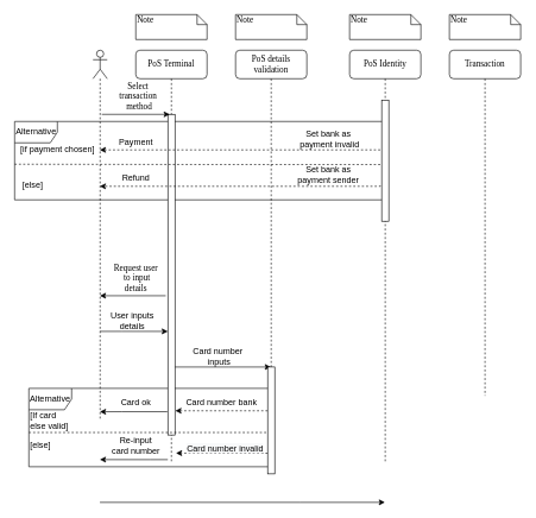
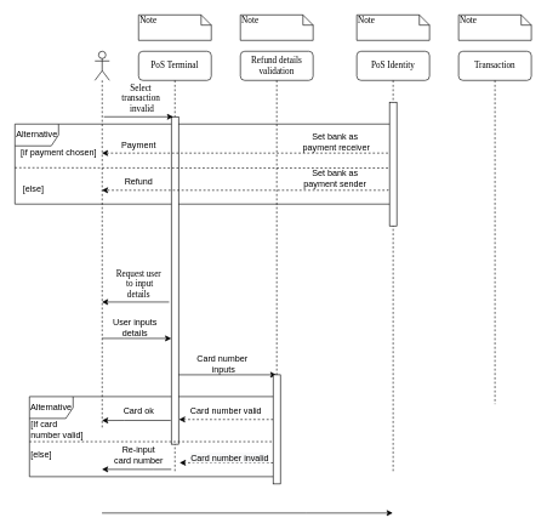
  <mxCell id="0" />
  <mxCell id="1" parent="0" />
  <mxCell id="2" value="Alternative" style="shape=umlFrame;whiteSpace=wrap;html=1;align=left;" vertex="1" parent="1"><mxGeometry x="20" y="170" width="520" height="110" as="geometry" /></mxCell>
  <mxCell id="3" value="Alternative" style="shape=umlFrame;whiteSpace=wrap;html=1;width=60;height=30;" vertex="1" parent="1"><mxGeometry x="40" y="544.58" width="340" height="110" as="geometry" /></mxCell>
  <mxCell id="4" value="&lt;span&gt;PoS Identity&lt;/span&gt;" style="shape=umlLifeline;perimeter=lifelinePerimeter;whiteSpace=wrap;html=1;container=1;collapsible=0;recursiveResize=0;outlineConnect=0;rounded=1;shadow=0;comic=0;labelBackgroundColor=none;strokeWidth=1;fontFamily=Verdana;fontSize=12;align=center;" parent="1" vertex="1"><mxGeometry x="490" y="70" width="100" height="580" as="geometry" /></mxCell>
  <mxCell id="5" value="" style="html=1;points=[];perimeter=orthogonalPerimeter;rounded=0;shadow=0;comic=0;labelBackgroundColor=none;strokeWidth=1;fontFamily=Verdana;fontSize=12;align=center;" parent="4" vertex="1"><mxGeometry x="45" y="70" width="10" height="170" as="geometry" /></mxCell>
  <mxCell id="6" value="Transaction" style="shape=umlLifeline;perimeter=lifelinePerimeter;whiteSpace=wrap;html=1;container=1;collapsible=0;recursiveResize=0;outlineConnect=0;rounded=1;shadow=0;comic=0;labelBackgroundColor=none;strokeWidth=1;fontFamily=Verdana;fontSize=12;align=center;" parent="1" vertex="1"><mxGeometry x="630" y="70" width="100" height="485" as="geometry" /></mxCell>
  <mxCell id="7" value="PoS Terminal" style="shape=umlLifeline;perimeter=lifelinePerimeter;whiteSpace=wrap;html=1;container=1;collapsible=0;recursiveResize=0;outlineConnect=0;rounded=1;shadow=0;comic=0;labelBackgroundColor=none;strokeWidth=1;fontFamily=Verdana;fontSize=12;align=center;" parent="1" vertex="1"><mxGeometry x="190" y="70" width="100" height="580" as="geometry" /></mxCell>
  <mxCell id="8" value="" style="html=1;points=[];perimeter=orthogonalPerimeter;rounded=0;shadow=0;comic=0;labelBackgroundColor=none;strokeWidth=1;fontFamily=Verdana;fontSize=12;align=center;" parent="7" vertex="1"><mxGeometry x="45" y="90" width="10" height="450" as="geometry" /></mxCell>
  <mxCell id="9" style="edgeStyle=orthogonalEdgeStyle;rounded=0;orthogonalLoop=1;jettySize=auto;html=1;" edge="1" parent="7"><mxGeometry relative="1" as="geometry"><mxPoint x="-50.071" y="394.609" as="sourcePoint" /><mxPoint x="45" y="394.609" as="targetPoint" /><Array as="points"><mxPoint x="-20" y="394.58" /><mxPoint x="-20" y="394.58" /></Array></mxGeometry></mxCell>
  <mxCell id="10" value="User inputs&lt;br&gt;details" style="text;html=1;align=center;verticalAlign=middle;resizable=0;points=[];autosize=1;strokeColor=none;fillColor=none;" vertex="1" parent="7"><mxGeometry x="-45" y="364.58" width="80" height="30" as="geometry" /></mxCell>
  <mxCell id="11" value="Card ok" style="text;html=1;align=center;verticalAlign=middle;resizable=0;points=[];autosize=1;strokeColor=none;fillColor=none;" vertex="1" parent="7"><mxGeometry x="-30" y="484.58" width="60" height="20" as="geometry" /></mxCell>
  <mxCell id="12" value="Refund" style="text;html=1;align=center;verticalAlign=middle;resizable=0;points=[];autosize=1;strokeColor=none;fillColor=none;" vertex="1" parent="7"><mxGeometry x="-25" y="170" width="50" height="20" as="geometry" /></mxCell>
  <mxCell id="13" value="Payment" style="text;html=1;align=center;verticalAlign=middle;resizable=0;points=[];autosize=1;strokeColor=none;fillColor=none;" vertex="1" parent="7"><mxGeometry x="-30" y="120" width="60" height="20" as="geometry" /></mxCell>
  <mxCell id="14" value="Note" style="shape=note;whiteSpace=wrap;html=1;size=14;verticalAlign=top;align=left;spacingTop=-6;rounded=0;shadow=0;comic=0;labelBackgroundColor=none;strokeWidth=1;fontFamily=Verdana;fontSize=12" parent="1" vertex="1"><mxGeometry x="190" y="20" width="100" height="35" as="geometry" /></mxCell>
  <mxCell id="15" value="Note" style="shape=note;whiteSpace=wrap;html=1;size=14;verticalAlign=top;align=left;spacingTop=-6;rounded=0;shadow=0;comic=0;labelBackgroundColor=none;strokeWidth=1;fontFamily=Verdana;fontSize=12" parent="1" vertex="1"><mxGeometry x="330" y="20" width="100" height="35" as="geometry" /></mxCell>
  <mxCell id="16" value="Note" style="shape=note;whiteSpace=wrap;html=1;size=14;verticalAlign=top;align=left;spacingTop=-6;rounded=0;shadow=0;comic=0;labelBackgroundColor=none;strokeWidth=1;fontFamily=Verdana;fontSize=12" parent="1" vertex="1"><mxGeometry x="490" y="20" width="100" height="35" as="geometry" /></mxCell>
  <mxCell id="17" value="Note" style="shape=note;whiteSpace=wrap;html=1;size=14;verticalAlign=top;align=left;spacingTop=-6;rounded=0;shadow=0;comic=0;labelBackgroundColor=none;strokeWidth=1;fontFamily=Verdana;fontSize=12" parent="1" vertex="1"><mxGeometry x="630" y="20" width="100" height="35" as="geometry" /></mxCell>
  <mxCell id="18" style="edgeStyle=orthogonalEdgeStyle;rounded=0;orthogonalLoop=1;jettySize=auto;html=1;" edge="1" parent="1"><mxGeometry relative="1" as="geometry"><mxPoint x="139.667" y="704.58" as="sourcePoint" /><mxPoint x="539.5" y="704.58" as="targetPoint" /><Array as="points"><mxPoint x="420" y="704.58" /><mxPoint x="420" y="704.58" /></Array></mxGeometry></mxCell>
  <mxCell id="19" value="" style="shape=umlLifeline;participant=umlActor;perimeter=lifelinePerimeter;whiteSpace=wrap;html=1;container=1;collapsible=0;recursiveResize=0;verticalAlign=top;spacingTop=36;outlineConnect=0;" vertex="1" parent="1"><mxGeometry x="130" y="70" width="20" height="520" as="geometry" /></mxCell>
  <mxCell id="20" style="edgeStyle=orthogonalEdgeStyle;rounded=0;orthogonalLoop=1;jettySize=auto;html=1;" edge="1" parent="1"><mxGeometry relative="1" as="geometry"><mxPoint x="232" y="414.58" as="sourcePoint" /><mxPoint x="139.667" y="414.58" as="targetPoint" /><Array as="points"><mxPoint x="232" y="414.58" /></Array></mxGeometry></mxCell>
  <mxCell id="21" value="&lt;span style=&quot;font-family: &amp;#34;verdana&amp;#34;&quot;&gt;Request user&lt;/span&gt;&lt;br style=&quot;font-family: &amp;#34;verdana&amp;#34;&quot;&gt;&lt;span style=&quot;font-family: &amp;#34;verdana&amp;#34;&quot;&gt;&amp;nbsp;to input &lt;br&gt;details&lt;/span&gt;" style="text;html=1;align=center;verticalAlign=middle;resizable=0;points=[];autosize=1;strokeColor=none;fillColor=none;" vertex="1" parent="1"><mxGeometry x="145" y="364.58" width="90" height="50" as="geometry" /></mxCell>
  <mxCell id="22" style="edgeStyle=orthogonalEdgeStyle;rounded=0;orthogonalLoop=1;jettySize=auto;html=1;" edge="1" parent="1"><mxGeometry relative="1" as="geometry"><mxPoint x="245" y="514.58" as="sourcePoint" /><mxPoint x="379.5" y="514.58" as="targetPoint" /><Array as="points"><mxPoint x="320" y="514.58" /><mxPoint x="320" y="514.58" /></Array></mxGeometry></mxCell>
  <mxCell id="23" value="Card number&lt;br&gt;&amp;nbsp;inputs" style="text;html=1;align=center;verticalAlign=middle;resizable=0;points=[];autosize=1;strokeColor=none;fillColor=none;" vertex="1" parent="1"><mxGeometry x="260" y="484.58" width="90" height="30" as="geometry" /></mxCell>
  <mxCell id="24" style="edgeStyle=orthogonalEdgeStyle;rounded=0;orthogonalLoop=1;jettySize=auto;html=1;entryX=1.049;entryY=0.526;entryDx=0;entryDy=0;entryPerimeter=0;dashed=1;" edge="1" parent="1" source="30"><mxGeometry relative="1" as="geometry"><mxPoint x="245.49" y="576.02" as="targetPoint" /><Array as="points"><mxPoint x="380" y="575.58" /><mxPoint x="280" y="575.58" /></Array></mxGeometry></mxCell>
- <mxCell id="25" value="Card number bank" style="text;html=1;align=center;verticalAlign=middle;resizable=0;points=[];autosize=1;strokeColor=none;fillColor=none;" vertex="1" parent="1"><mxGeometry x="255" y="554.58" width="110" height="20" as="geometry" /></mxCell>
+ <mxCell id="25" value="Card number valid" style="text;html=1;align=center;verticalAlign=middle;resizable=0;points=[];autosize=1;strokeColor=none;fillColor=none;" vertex="1" parent="1"><mxGeometry x="255" y="554.58" width="110" height="20" as="geometry" /></mxCell>
  <mxCell id="26" style="edgeStyle=orthogonalEdgeStyle;rounded=0;orthogonalLoop=1;jettySize=auto;html=1;entryX=1.14;entryY=0.661;entryDx=0;entryDy=0;entryPerimeter=0;dashed=1;" edge="1" parent="1" source="30"><mxGeometry relative="1" as="geometry"><mxPoint x="246.4" y="635.42" as="targetPoint" /><Array as="points"><mxPoint x="310" y="635.58" /><mxPoint x="310" y="635.58" /></Array></mxGeometry></mxCell>
  <mxCell id="27" value="&lt;span style=&quot;color: rgb(0 , 0 , 0) ; font-family: &amp;#34;helvetica&amp;#34; ; font-size: 12px ; font-style: normal ; font-weight: 400 ; letter-spacing: normal ; text-align: center ; text-indent: 0px ; text-transform: none ; word-spacing: 0px ; background-color: rgb(248 , 249 , 250) ; display: inline ; float: none&quot;&gt;Card number invalid&lt;/span&gt;" style="text;whiteSpace=wrap;html=1;" vertex="1" parent="1"><mxGeometry x="260" y="614.58" width="120" height="30" as="geometry" /></mxCell>
  <mxCell id="28" value="" style="endArrow=none;dashed=1;html=1;rounded=0;exitX=0;exitY=1.064;exitDx=0;exitDy=0;exitPerimeter=0;" edge="1" parent="1" source="31" target="30"><mxGeometry width="50" height="50" relative="1" as="geometry"><mxPoint x="320" y="654.58" as="sourcePoint" /><mxPoint x="370" y="604.58" as="targetPoint" /></mxGeometry></mxCell>
- <mxCell id="29" value="PoS details validation" style="shape=umlLifeline;perimeter=lifelinePerimeter;whiteSpace=wrap;html=1;container=1;collapsible=0;recursiveResize=0;outlineConnect=0;rounded=1;shadow=0;comic=0;labelBackgroundColor=none;strokeWidth=1;fontFamily=Verdana;fontSize=12;align=center;" parent="1" vertex="1"><mxGeometry x="330" y="70" width="100" height="580" as="geometry" /></mxCell>
+ <mxCell id="29" value="Refund details validation" style="shape=umlLifeline;perimeter=lifelinePerimeter;whiteSpace=wrap;html=1;container=1;collapsible=0;recursiveResize=0;outlineConnect=0;rounded=1;shadow=0;comic=0;labelBackgroundColor=none;strokeWidth=1;fontFamily=Verdana;fontSize=12;align=center;" parent="1" vertex="1"><mxGeometry x="330" y="70" width="100" height="580" as="geometry" /></mxCell>
  <mxCell id="30" value="" style="html=1;points=[];perimeter=orthogonalPerimeter;rounded=0;shadow=0;comic=0;labelBackgroundColor=none;strokeWidth=1;fontFamily=Verdana;fontSize=12;align=center;" parent="29" vertex="1"><mxGeometry x="45" y="444.58" width="10" height="150" as="geometry" /></mxCell>
- <mxCell id="31" value="[If card &lt;br&gt;else valid]" style="text;html=1;align=left;verticalAlign=middle;resizable=0;points=[];autosize=1;strokeColor=none;fillColor=none;" vertex="1" parent="1"><mxGeometry x="40" y="574.58" width="90" height="30" as="geometry" /></mxCell>
+ <mxCell id="31" value="[If card &lt;br&gt;number valid]" style="text;html=1;align=left;verticalAlign=middle;resizable=0;points=[];autosize=1;strokeColor=none;fillColor=none;" vertex="1" parent="1"><mxGeometry x="40" y="574.58" width="90" height="30" as="geometry" /></mxCell>
  <mxCell id="32" value="[else]" style="text;html=1;align=left;verticalAlign=middle;resizable=0;points=[];autosize=1;strokeColor=none;fillColor=none;" vertex="1" parent="1"><mxGeometry x="40" y="614.58" width="40" height="20" as="geometry" /></mxCell>
  <mxCell id="33" style="edgeStyle=orthogonalEdgeStyle;rounded=0;orthogonalLoop=1;jettySize=auto;html=1;" edge="1" parent="1"><mxGeometry relative="1" as="geometry"><mxPoint x="235" y="644.58" as="sourcePoint" /><mxPoint x="139.667" y="644.58" as="targetPoint" /><Array as="points"><mxPoint x="210" y="644.58" /><mxPoint x="210" y="644.58" /></Array></mxGeometry></mxCell>
  <mxCell id="34" value="Re-input &lt;br&gt;card number" style="text;html=1;align=center;verticalAlign=middle;resizable=0;points=[];autosize=1;strokeColor=none;fillColor=none;" vertex="1" parent="1"><mxGeometry x="150" y="609.58" width="80" height="30" as="geometry" /></mxCell>
  <mxCell id="35" style="edgeStyle=orthogonalEdgeStyle;rounded=0;orthogonalLoop=1;jettySize=auto;html=1;exitX=-0.074;exitY=0.529;exitDx=0;exitDy=0;exitPerimeter=0;" edge="1" parent="1"><mxGeometry relative="1" as="geometry"><mxPoint x="234.26" y="577.34" as="sourcePoint" /><mxPoint x="139.667" y="577.413" as="targetPoint" /><Array as="points"><mxPoint x="170" y="577.58" /><mxPoint x="170" y="577.58" /></Array></mxGeometry></mxCell>
  <mxCell id="36" value="" style="endArrow=classic;html=1;rounded=0;" edge="1" parent="1"><mxGeometry width="50" height="50" relative="1" as="geometry"><mxPoint x="142.337" y="160" as="sourcePoint" /><mxPoint x="237.67" y="160" as="targetPoint" /></mxGeometry></mxCell>
- <mxCell id="37" value="&lt;span style=&quot;font-family: &amp;#34;verdana&amp;#34;&quot;&gt;Select&lt;/span&gt;&lt;br style=&quot;font-family: &amp;#34;verdana&amp;#34;&quot;&gt;&lt;span style=&quot;font-family: &amp;#34;verdana&amp;#34;&quot;&gt;transaction&lt;/span&gt;&lt;br style=&quot;font-family: &amp;#34;verdana&amp;#34;&quot;&gt;&lt;span style=&quot;font-family: &amp;#34;verdana&amp;#34;&quot;&gt;&amp;nbsp;method&lt;/span&gt;" style="text;html=1;align=center;verticalAlign=middle;resizable=0;points=[];autosize=1;strokeColor=none;fillColor=none;" vertex="1" parent="1"><mxGeometry x="152.67" y="110" width="80" height="50" as="geometry" /></mxCell>
+ <mxCell id="37" value="&lt;span style=&quot;font-family: &amp;#34;verdana&amp;#34;&quot;&gt;Select&lt;/span&gt;&lt;br style=&quot;font-family: &amp;#34;verdana&amp;#34;&quot;&gt;&lt;span style=&quot;font-family: &amp;#34;verdana&amp;#34;&quot;&gt;transaction&lt;/span&gt;&lt;br style=&quot;font-family: &amp;#34;verdana&amp;#34;&quot;&gt;&lt;span style=&quot;font-family: &amp;#34;verdana&amp;#34;&quot;&gt;&amp;nbsp;invalid&lt;/span&gt;" style="text;html=1;align=center;verticalAlign=middle;resizable=0;points=[];autosize=1;strokeColor=none;fillColor=none;" vertex="1" parent="1"><mxGeometry x="152.67" y="110" width="80" height="50" as="geometry" /></mxCell>
  <mxCell id="38" style="edgeStyle=orthogonalEdgeStyle;rounded=0;orthogonalLoop=1;jettySize=auto;html=1;dashed=1;exitX=-0.2;exitY=0.411;exitDx=0;exitDy=0;exitPerimeter=0;" edge="1" parent="1" source="5" target="19"><mxGeometry relative="1" as="geometry"><Array as="points"><mxPoint x="250" y="210" /><mxPoint x="250" y="210" /></Array></mxGeometry></mxCell>
  <mxCell id="39" style="edgeStyle=orthogonalEdgeStyle;rounded=0;orthogonalLoop=1;jettySize=auto;html=1;dashed=1;exitX=-0.2;exitY=0.705;exitDx=0;exitDy=0;exitPerimeter=0;" edge="1" parent="1" source="5" target="19"><mxGeometry relative="1" as="geometry"><Array as="points"><mxPoint x="533" y="261" /></Array></mxGeometry></mxCell>
  <mxCell id="40" style="edgeStyle=orthogonalEdgeStyle;rounded=0;orthogonalLoop=1;jettySize=auto;html=1;dashed=1;exitX=-0.2;exitY=0.532;exitDx=0;exitDy=0;exitPerimeter=0;endArrow=none;endFill=0;" edge="1" parent="1" source="5"><mxGeometry relative="1" as="geometry"><mxPoint x="20" y="230" as="targetPoint" /></mxGeometry></mxCell>
- <mxCell id="41" value="Set bank as&lt;br&gt;&amp;nbsp;payment invalid" style="text;html=1;align=center;verticalAlign=middle;resizable=0;points=[];autosize=1;strokeColor=none;fillColor=none;" vertex="1" parent="1"><mxGeometry x="405" y="180" width="110" height="30" as="geometry" /></mxCell>
+ <mxCell id="41" value="Set bank as&lt;br&gt;&amp;nbsp;payment receiver" style="text;html=1;align=center;verticalAlign=middle;resizable=0;points=[];autosize=1;strokeColor=none;fillColor=none;" vertex="1" parent="1"><mxGeometry x="405" y="180" width="110" height="30" as="geometry" /></mxCell>
  <mxCell id="42" value="Set bank as&lt;br&gt;payment sender" style="text;html=1;align=center;verticalAlign=middle;resizable=0;points=[];autosize=1;strokeColor=none;fillColor=none;" vertex="1" parent="1"><mxGeometry x="410" y="230" width="100" height="30" as="geometry" /></mxCell>
  <mxCell id="43" value="[if payment chosen]" style="text;html=1;align=center;verticalAlign=middle;resizable=0;points=[];autosize=1;strokeColor=none;fillColor=none;" vertex="1" parent="1"><mxGeometry x="20" y="200" width="120" height="20" as="geometry" /></mxCell>
  <mxCell id="44" value="[else]" style="text;html=1;align=center;verticalAlign=middle;resizable=0;points=[];autosize=1;strokeColor=none;fillColor=none;" vertex="1" parent="1"><mxGeometry x="25" y="250" width="40" height="20" as="geometry" /></mxCell>
